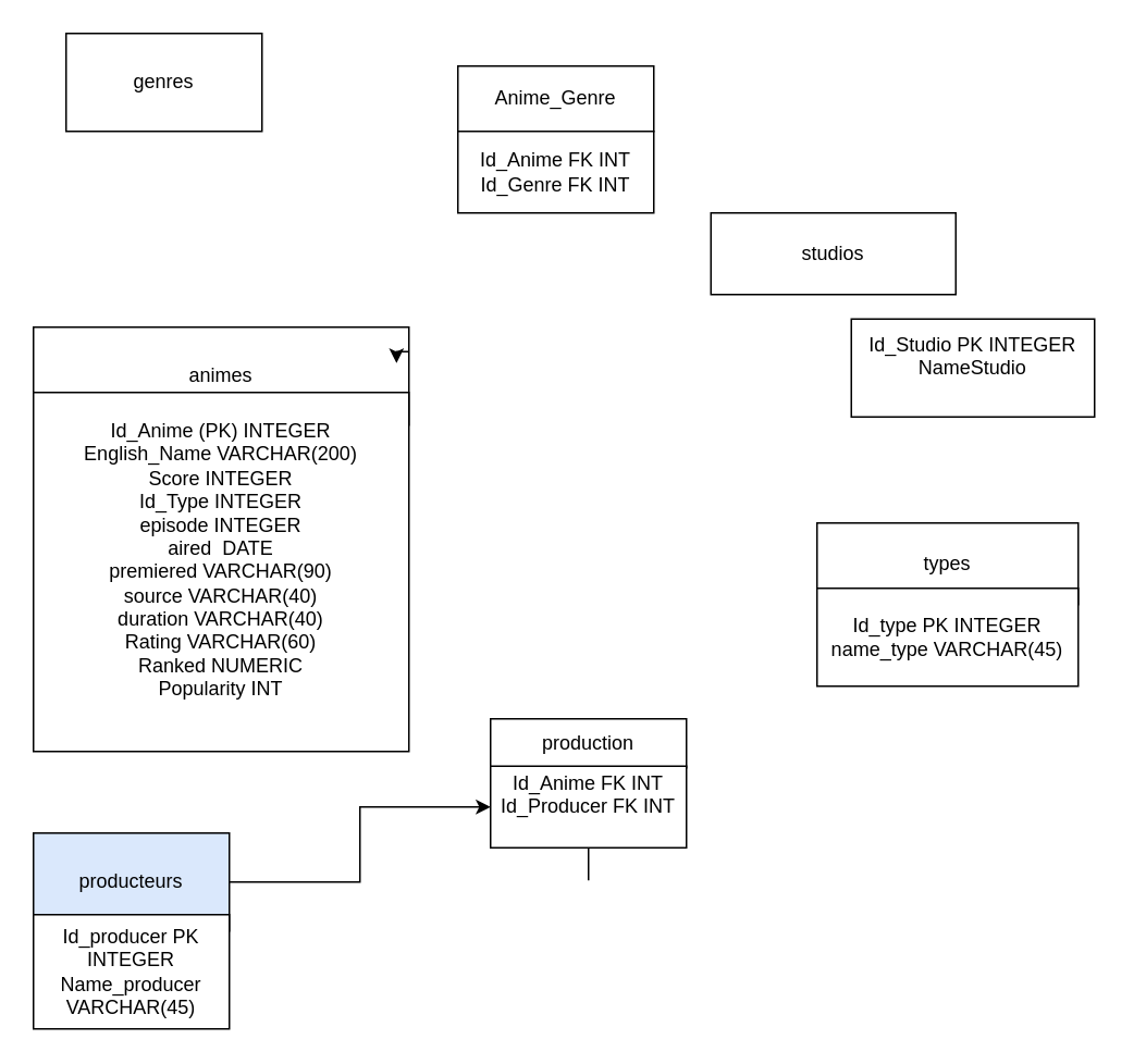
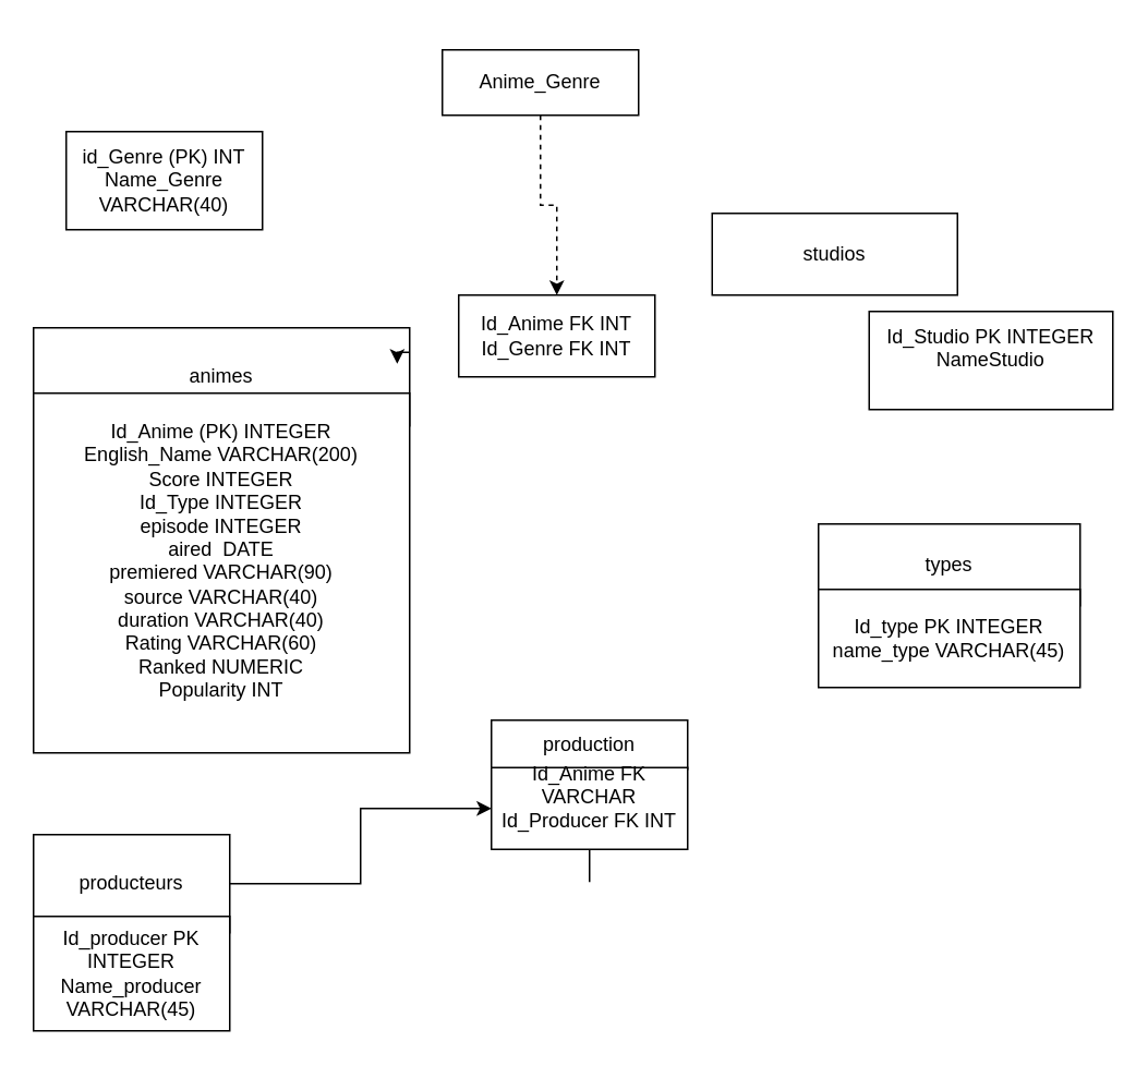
  <mxCell id="0" />
  <mxCell id="1" parent="0" />
  <mxCell id="2" value="animes" style="rounded=0;whiteSpace=wrap;html=1;" vertex="1" parent="1"><mxGeometry x="20" y="200" width="230" height="60" as="geometry" /></mxCell>
  <mxCell id="3" style="edgeStyle=orthogonalEdgeStyle;rounded=0;orthogonalLoop=1;jettySize=auto;html=1;exitX=1;exitY=0.75;exitDx=0;exitDy=0;entryX=1;entryY=0.75;entryDx=0;entryDy=0;" edge="1" parent="1" source="4" target="4"><mxGeometry relative="1" as="geometry" /></mxCell>
  <mxCell id="4" value="Id_Anime (PK) INTEGER&lt;div&gt;English_Name VARCHAR(200)&lt;/div&gt;&lt;div&gt;Score INTEGER&lt;/div&gt;&lt;div&gt;Id_Type INTEGER&lt;/div&gt;&lt;div&gt;episode INTEGER&lt;/div&gt;&lt;div&gt;aired&amp;nbsp; DATE&lt;/div&gt;&lt;div&gt;premiered VARCHAR(90)&lt;/div&gt;&lt;div&gt;&lt;span style=&quot;background-color: initial;&quot;&gt;source VARCHAR(40)&lt;/span&gt;&lt;/div&gt;&lt;div&gt;duration VARCHAR(40)&lt;/div&gt;&lt;div&gt;Rating VARCHAR(60)&lt;/div&gt;&lt;div&gt;Ranked NUMERIC&lt;/div&gt;&lt;div&gt;Popularity INT&lt;/div&gt;&lt;div&gt;&lt;br&gt;&lt;/div&gt;" style="whiteSpace=wrap;html=1;" vertex="1" parent="1"><mxGeometry x="20" y="240" width="230" height="220" as="geometry" /></mxCell>
- <mxCell id="5" value="genres" style="whiteSpace=wrap;html=1;" vertex="1" parent="1"><mxGeometry x="40" y="20" width="120" height="60" as="geometry" /></mxCell>
+ <mxCell id="6" value="id_Genre (PK) INT&lt;div&gt;Name_Genre VARCHAR(40)&lt;/div&gt;" style="whiteSpace=wrap;html=1;" vertex="1" parent="1"><mxGeometry x="40" y="80" width="120" height="60" as="geometry" /></mxCell>
  <mxCell id="7" value="" style="edgeStyle=orthogonalEdgeStyle;rounded=0;orthogonalLoop=1;jettySize=auto;html=1;" edge="1" parent="1" source="8" target="17"><mxGeometry relative="1" as="geometry" /></mxCell>
- <mxCell id="8" value="producteurs" style="whiteSpace=wrap;html=1;fillColor=#dae8fc;" vertex="1" parent="1"><mxGeometry x="20" y="510" width="120" height="60" as="geometry" /></mxCell>
+ <mxCell id="8" value="producteurs" style="whiteSpace=wrap;html=1;" vertex="1" parent="1"><mxGeometry x="20" y="510" width="120" height="60" as="geometry" /></mxCell>
  <mxCell id="9" value="Id_producer PK INTEGER&lt;div&gt;Name_producer VARCHAR(45)&lt;/div&gt;" style="whiteSpace=wrap;html=1;" vertex="1" parent="1"><mxGeometry x="20" y="560" width="120" height="70" as="geometry" /></mxCell>
  <mxCell id="10" value="studios" style="whiteSpace=wrap;html=1;" vertex="1" parent="1"><mxGeometry x="435" y="130" width="150" height="50" as="geometry" /></mxCell>
- <mxCell id="11" value="Id_Studio PK INTEGER&lt;div&gt;NameStudio&lt;br&gt;&lt;div&gt;&lt;br&gt;&lt;/div&gt;&lt;/div&gt;" style="whiteSpace=wrap;html=1;" vertex="1" parent="1"><mxGeometry x="521" y="195" width="149" height="60" as="geometry" /></mxCell>
+ <mxCell id="11" value="Id_Studio PK INTEGER&lt;div&gt;NameStudio&lt;br&gt;&lt;div&gt;&lt;br&gt;&lt;/div&gt;&lt;/div&gt;" style="whiteSpace=wrap;html=1;" vertex="1" parent="1"><mxGeometry x="531" y="190" width="149" height="60" as="geometry" /></mxCell>
  <mxCell id="12" value="" style="edgeStyle=orthogonalEdgeStyle;rounded=0;orthogonalLoop=1;jettySize=auto;html=1;dashed=1;" edge="1" parent="1" source="13" target="14"><mxGeometry relative="1" as="geometry" /></mxCell>
- <mxCell id="13" value="Anime_Genre" style="whiteSpace=wrap;html=1;" vertex="1" parent="1"><mxGeometry x="280" y="40" width="120" height="40" as="geometry" /></mxCell>
- <mxCell id="14" value="Id_Anime FK INT&lt;div&gt;Id_Genre FK INT&lt;/div&gt;" style="whiteSpace=wrap;html=1;" vertex="1" parent="1"><mxGeometry x="280" y="80" width="120" height="50" as="geometry" /></mxCell>
+ <mxCell id="13" value="Anime_Genre" style="whiteSpace=wrap;html=1;" vertex="1" parent="1"><mxGeometry x="270" y="30" width="120" height="40" as="geometry" /></mxCell>
+ <mxCell id="14" value="Id_Anime FK INT&lt;div&gt;Id_Genre FK INT&lt;/div&gt;" style="whiteSpace=wrap;html=1;" vertex="1" parent="1"><mxGeometry x="280" y="180" width="120" height="50" as="geometry" /></mxCell>
  <mxCell id="15" value="production" style="whiteSpace=wrap;html=1;" vertex="1" parent="1"><mxGeometry x="300" y="440" width="120" height="30" as="geometry" /></mxCell>
  <mxCell id="16" style="edgeStyle=orthogonalEdgeStyle;rounded=0;orthogonalLoop=1;jettySize=auto;html=1;" edge="1" parent="1" source="17"><mxGeometry relative="1" as="geometry"><mxPoint x="360" y="510" as="targetPoint" /></mxGeometry></mxCell>
- <mxCell id="17" value="&lt;div&gt;Id_Anime&amp;nbsp;&lt;span style=&quot;background-color: initial;&quot;&gt;FK INT&lt;/span&gt;&lt;/div&gt;Id_Producer FK INT&lt;div&gt;&lt;br&gt;&lt;/div&gt;" style="whiteSpace=wrap;html=1;" vertex="1" parent="1"><mxGeometry x="300" y="469" width="120" height="50" as="geometry" /></mxCell>
+ <mxCell id="17" value="&lt;div&gt;Id_Anime&amp;nbsp;&lt;span style=&quot;background-color: initial;&quot;&gt;FK VARCHAR&lt;/span&gt;&lt;/div&gt;Id_Producer FK INT&lt;div&gt;&lt;br&gt;&lt;/div&gt;" style="whiteSpace=wrap;html=1;" vertex="1" parent="1"><mxGeometry x="300" y="469" width="120" height="50" as="geometry" /></mxCell>
  <mxCell id="18" value="types" style="whiteSpace=wrap;html=1;" vertex="1" parent="1"><mxGeometry x="500" y="320" width="160" height="50" as="geometry" /></mxCell>
  <mxCell id="19" value="Id_type PK INTEGER&lt;div&gt;name_type VARCHAR(45)&lt;/div&gt;" style="whiteSpace=wrap;html=1;" vertex="1" parent="1"><mxGeometry x="500" y="360" width="160" height="60" as="geometry" /></mxCell>
  <mxCell id="20" style="edgeStyle=orthogonalEdgeStyle;rounded=0;orthogonalLoop=1;jettySize=auto;html=1;exitX=1;exitY=0.25;exitDx=0;exitDy=0;entryX=0.967;entryY=0.367;entryDx=0;entryDy=0;entryPerimeter=0;" edge="1" parent="1" source="2" target="2"><mxGeometry relative="1" as="geometry" /></mxCell>
